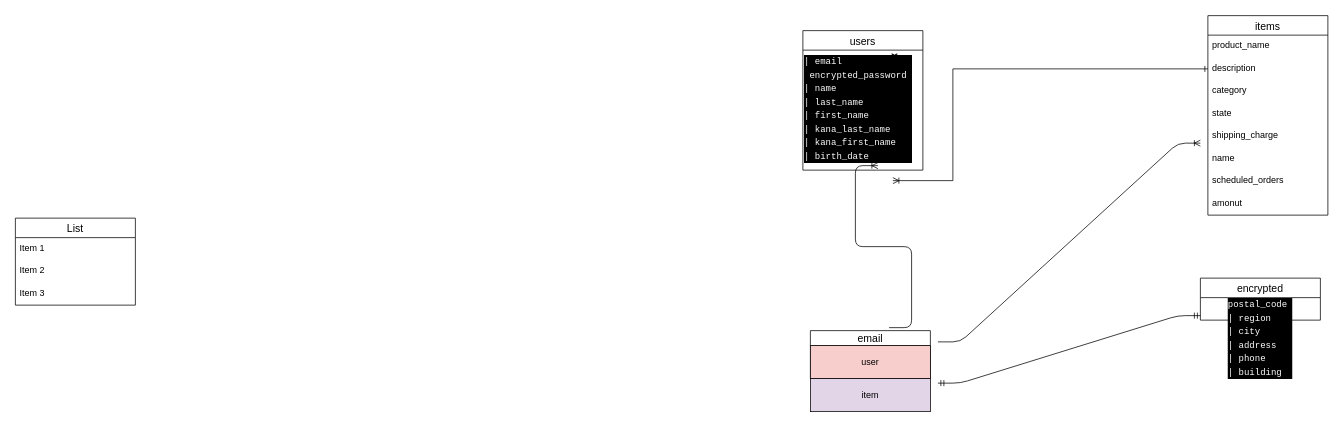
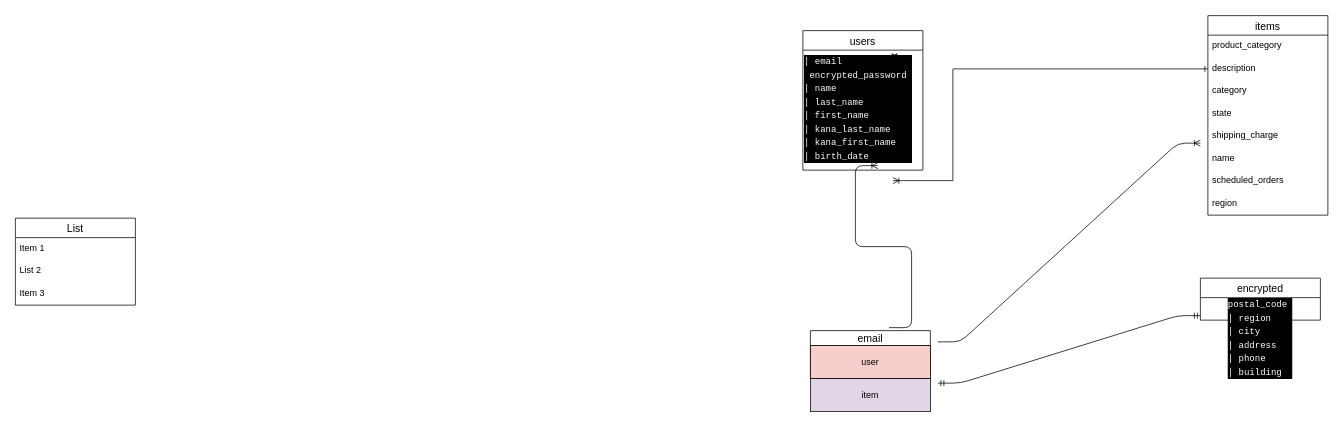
  <mxCell id="0" />
  <mxCell id="1" parent="0" />
  <mxCell id="2" style="edgeStyle=orthogonalEdgeStyle;rounded=0;orthogonalLoop=1;jettySize=auto;html=1;exitX=0.5;exitY=0;exitDx=0;exitDy=0;entryX=0.513;entryY=1.1;entryDx=0;entryDy=0;entryPerimeter=0;" parent="1" edge="1"><mxGeometry relative="1" as="geometry"><mxPoint x="1190" y="76" as="sourcePoint" /><mxPoint x="1192.08" y="79" as="targetPoint" /></mxGeometry></mxCell>
  <mxCell id="3" value="users" style="swimlane;fontStyle=0;childLayout=stackLayout;horizontal=1;startSize=26;horizontalStack=0;resizeParent=1;resizeParentMax=0;resizeLast=0;collapsible=1;marginBottom=0;align=center;fontSize=14;" parent="1" vertex="1"><mxGeometry x="1070" y="40" width="160" height="186" as="geometry" /></mxCell>
  <mxCell id="4" value="&lt;div style=&quot;color: rgb(255 , 255 , 255) ; background-color: rgb(0 , 0 , 0) ; font-family: &amp;#34;menlo&amp;#34; , &amp;#34;monaco&amp;#34; , &amp;#34;courier new&amp;#34; , monospace ; font-weight: normal ; font-size: 12px ; line-height: 18px&quot;&gt;&lt;div&gt;&lt;span style=&quot;color: #ffffff&quot;&gt;| email&amp;nbsp;&lt;/span&gt;&lt;/div&gt;&lt;div&gt;&amp;nbsp;encrypted_password&amp;nbsp;&lt;/div&gt;&lt;div&gt;&lt;span style=&quot;color: #ffffff&quot;&gt;| name&amp;nbsp;&lt;/span&gt;&lt;/div&gt;&lt;div&gt;&lt;span style=&quot;color: #ffffff&quot;&gt;| last_name&amp;nbsp;&lt;/span&gt;&lt;/div&gt;&lt;div&gt;&lt;span style=&quot;color: #ffffff&quot;&gt;| first_name&amp;nbsp;&lt;/span&gt;&lt;/div&gt;&lt;div&gt;&lt;span style=&quot;color: #ffffff&quot;&gt;| kana_last_name&amp;nbsp;&lt;/span&gt;&lt;/div&gt;&lt;div&gt;&lt;span style=&quot;color: #ffffff&quot;&gt;| kana_first_name&lt;/span&gt;&lt;/div&gt;&lt;div&gt;&lt;span style=&quot;color: #ffffff&quot;&gt;| birth_date        &lt;/span&gt;&lt;/div&gt;&lt;/div&gt;" style="text;whiteSpace=wrap;html=1;" vertex="1" parent="3"><mxGeometry y="26" width="160" height="160" as="geometry" /></mxCell>
  <mxCell id="5" value="encrypted" style="swimlane;fontStyle=0;childLayout=stackLayout;horizontal=1;startSize=26;horizontalStack=0;resizeParent=1;resizeParentMax=0;resizeLast=0;collapsible=1;marginBottom=0;align=center;fontSize=14;" parent="1" vertex="1"><mxGeometry x="1600" y="370" width="160" height="56" as="geometry" /></mxCell>
  <mxCell id="6" value="email" style="swimlane;fontStyle=0;childLayout=stackLayout;horizontal=1;startSize=20;horizontalStack=0;resizeParent=1;resizeParentMax=0;resizeLast=0;collapsible=1;marginBottom=0;align=center;fontSize=14;" parent="1" vertex="1"><mxGeometry x="1080" y="440" width="160" height="64" as="geometry" /></mxCell>
  <mxCell id="7" value="user" style="whiteSpace=wrap;html=1;align=center;fillColor=#f8cecc;" vertex="1" parent="6"><mxGeometry y="20" width="160" height="44" as="geometry" /></mxCell>
  <mxCell id="8" value="item" style="whiteSpace=wrap;html=1;align=center;fillColor=#e1d5e7;" vertex="1" parent="1"><mxGeometry x="1080" y="504" width="160" height="44" as="geometry" /></mxCell>
  <mxCell id="9" value="&lt;div style=&quot;color: rgb(255 , 255 , 255) ; background-color: rgb(0 , 0 , 0) ; font-family: &amp;#34;menlo&amp;#34; , &amp;#34;monaco&amp;#34; , &amp;#34;courier new&amp;#34; , monospace ; font-weight: normal ; font-size: 12px ; line-height: 18px&quot;&gt;&lt;div&gt;&lt;span style=&quot;color: #ffffff&quot;&gt;postal_code&amp;nbsp;&lt;/span&gt;&lt;/div&gt;&lt;div&gt;&lt;span style=&quot;color: #ffffff&quot;&gt;| region&lt;/span&gt;&lt;/div&gt;&lt;div&gt;&lt;span style=&quot;color: #ffffff&quot;&gt;| city&amp;nbsp;&lt;/span&gt;&lt;/div&gt;&lt;div&gt;&lt;span style=&quot;color: #ffffff&quot;&gt;| address&amp;nbsp;&lt;/span&gt;&lt;/div&gt;&lt;div&gt;&lt;span style=&quot;color: #ffffff&quot;&gt;| phone&amp;nbsp;&lt;/span&gt;&lt;/div&gt;&lt;div&gt;&lt;span style=&quot;color: #ffffff&quot;&gt;| building&lt;/span&gt;&lt;/div&gt;&lt;/div&gt;" style="text;whiteSpace=wrap;html=1;" vertex="1" parent="1"><mxGeometry x="1635" y="390" width="90" height="130" as="geometry" /></mxCell>
  <mxCell id="10" value="" style="edgeStyle=entityRelationEdgeStyle;fontSize=12;html=1;endArrow=ERmandOne;startArrow=ERmandOne;" edge="1" parent="1"><mxGeometry width="100" height="100" relative="1" as="geometry"><mxPoint x="1250" y="510" as="sourcePoint" /><mxPoint x="1600" y="420" as="targetPoint" /></mxGeometry></mxCell>
  <mxCell id="11" value="" style="edgeStyle=entityRelationEdgeStyle;fontSize=12;html=1;endArrow=ERoneToMany;exitX=0.656;exitY=-0.062;exitDx=0;exitDy=0;exitPerimeter=0;" edge="1" parent="1" source="6"><mxGeometry width="100" height="100" relative="1" as="geometry"><mxPoint x="1180" y="420" as="sourcePoint" /><mxPoint x="1170" y="220" as="targetPoint" /></mxGeometry></mxCell>
  <mxCell id="12" value="" style="edgeStyle=entityRelationEdgeStyle;fontSize=12;html=1;endArrow=ERoneToMany;" edge="1" parent="1"><mxGeometry width="100" height="100" relative="1" as="geometry"><mxPoint x="1250" y="455" as="sourcePoint" /><mxPoint x="1600" y="190" as="targetPoint" /></mxGeometry></mxCell>
  <mxCell id="13" style="edgeStyle=orthogonalEdgeStyle;rounded=0;orthogonalLoop=1;jettySize=auto;html=1;startArrow=ERoneToMany;startFill=0;endArrow=ERone;endFill=0;entryX=0;entryY=0.5;entryDx=0;entryDy=0;" edge="1" parent="1" target="16"><mxGeometry relative="1" as="geometry"><mxPoint x="1600" y="100" as="targetPoint" /><mxPoint x="1190" y="240" as="sourcePoint" /><Array as="points"><mxPoint x="1270" y="240" /><mxPoint x="1270" y="91" /></Array></mxGeometry></mxCell>
  <mxCell id="14" value="items" style="swimlane;fontStyle=0;childLayout=stackLayout;horizontal=1;startSize=26;horizontalStack=0;resizeParent=1;resizeParentMax=0;resizeLast=0;collapsible=1;marginBottom=0;align=center;fontSize=14;" vertex="1" parent="1"><mxGeometry x="1610" y="20" width="160" height="266" as="geometry" /></mxCell>
- <mxCell id="15" value="product_name" style="text;strokeColor=none;fillColor=none;spacingLeft=4;spacingRight=4;overflow=hidden;rotatable=0;points=[[0,0.5],[1,0.5]];portConstraint=eastwest;fontSize=12;" vertex="1" parent="14"><mxGeometry y="26" width="160" height="30" as="geometry" /></mxCell>
+ <mxCell id="15" value="product_category" style="text;strokeColor=none;fillColor=none;spacingLeft=4;spacingRight=4;overflow=hidden;rotatable=0;points=[[0,0.5],[1,0.5]];portConstraint=eastwest;fontSize=12;" vertex="1" parent="14"><mxGeometry y="26" width="160" height="30" as="geometry" /></mxCell>
  <mxCell id="16" value="description" style="text;strokeColor=none;fillColor=none;spacingLeft=4;spacingRight=4;overflow=hidden;rotatable=0;points=[[0,0.5],[1,0.5]];portConstraint=eastwest;fontSize=12;" vertex="1" parent="14"><mxGeometry y="56" width="160" height="30" as="geometry" /></mxCell>
  <mxCell id="17" value="category" style="text;strokeColor=none;fillColor=none;spacingLeft=4;spacingRight=4;overflow=hidden;rotatable=0;points=[[0,0.5],[1,0.5]];portConstraint=eastwest;fontSize=12;" vertex="1" parent="14"><mxGeometry y="86" width="160" height="30" as="geometry" /></mxCell>
  <mxCell id="18" value="state" style="text;strokeColor=none;fillColor=none;spacingLeft=4;spacingRight=4;overflow=hidden;rotatable=0;points=[[0,0.5],[1,0.5]];portConstraint=eastwest;fontSize=12;" vertex="1" parent="14"><mxGeometry y="116" width="160" height="30" as="geometry" /></mxCell>
  <mxCell id="19" value="shipping_charge" style="text;strokeColor=none;fillColor=none;spacingLeft=4;spacingRight=4;overflow=hidden;rotatable=0;points=[[0,0.5],[1,0.5]];portConstraint=eastwest;fontSize=12;" vertex="1" parent="14"><mxGeometry y="146" width="160" height="30" as="geometry" /></mxCell>
  <mxCell id="20" value="name" style="text;strokeColor=none;fillColor=none;spacingLeft=4;spacingRight=4;overflow=hidden;rotatable=0;points=[[0,0.5],[1,0.5]];portConstraint=eastwest;fontSize=12;" vertex="1" parent="14"><mxGeometry y="176" width="160" height="30" as="geometry" /></mxCell>
  <mxCell id="21" value="scheduled_orders" style="text;strokeColor=none;fillColor=none;spacingLeft=4;spacingRight=4;overflow=hidden;rotatable=0;points=[[0,0.5],[1,0.5]];portConstraint=eastwest;fontSize=12;" vertex="1" parent="14"><mxGeometry y="206" width="160" height="30" as="geometry" /></mxCell>
- <mxCell id="22" value="amonut" style="text;strokeColor=none;fillColor=none;spacingLeft=4;spacingRight=4;overflow=hidden;rotatable=0;points=[[0,0.5],[1,0.5]];portConstraint=eastwest;fontSize=12;" vertex="1" parent="14"><mxGeometry y="236" width="160" height="30" as="geometry" /></mxCell>
+ <mxCell id="22" value="region" style="text;strokeColor=none;fillColor=none;spacingLeft=4;spacingRight=4;overflow=hidden;rotatable=0;points=[[0,0.5],[1,0.5]];portConstraint=eastwest;fontSize=12;" vertex="1" parent="14"><mxGeometry y="236" width="160" height="30" as="geometry" /></mxCell>
  <mxCell id="23" value="List" style="swimlane;fontStyle=0;childLayout=stackLayout;horizontal=1;startSize=26;horizontalStack=0;resizeParent=1;resizeParentMax=0;resizeLast=0;collapsible=1;marginBottom=0;align=center;fontSize=14;" vertex="1" parent="1"><mxGeometry x="20" y="290" width="160" height="116" as="geometry" /></mxCell>
  <mxCell id="24" value="Item 1" style="text;strokeColor=none;fillColor=none;spacingLeft=4;spacingRight=4;overflow=hidden;rotatable=0;points=[[0,0.5],[1,0.5]];portConstraint=eastwest;fontSize=12;" vertex="1" parent="23"><mxGeometry y="26" width="160" height="30" as="geometry" /></mxCell>
- <mxCell id="25" value="Item 2" style="text;strokeColor=none;fillColor=none;spacingLeft=4;spacingRight=4;overflow=hidden;rotatable=0;points=[[0,0.5],[1,0.5]];portConstraint=eastwest;fontSize=12;" vertex="1" parent="23"><mxGeometry y="56" width="160" height="30" as="geometry" /></mxCell>
+ <mxCell id="25" value="List 2" style="text;strokeColor=none;fillColor=none;spacingLeft=4;spacingRight=4;overflow=hidden;rotatable=0;points=[[0,0.5],[1,0.5]];portConstraint=eastwest;fontSize=12;" vertex="1" parent="23"><mxGeometry y="56" width="160" height="30" as="geometry" /></mxCell>
  <mxCell id="26" value="Item 3" style="text;strokeColor=none;fillColor=none;spacingLeft=4;spacingRight=4;overflow=hidden;rotatable=0;points=[[0,0.5],[1,0.5]];portConstraint=eastwest;fontSize=12;" vertex="1" parent="23"><mxGeometry y="86" width="160" height="30" as="geometry" /></mxCell>
